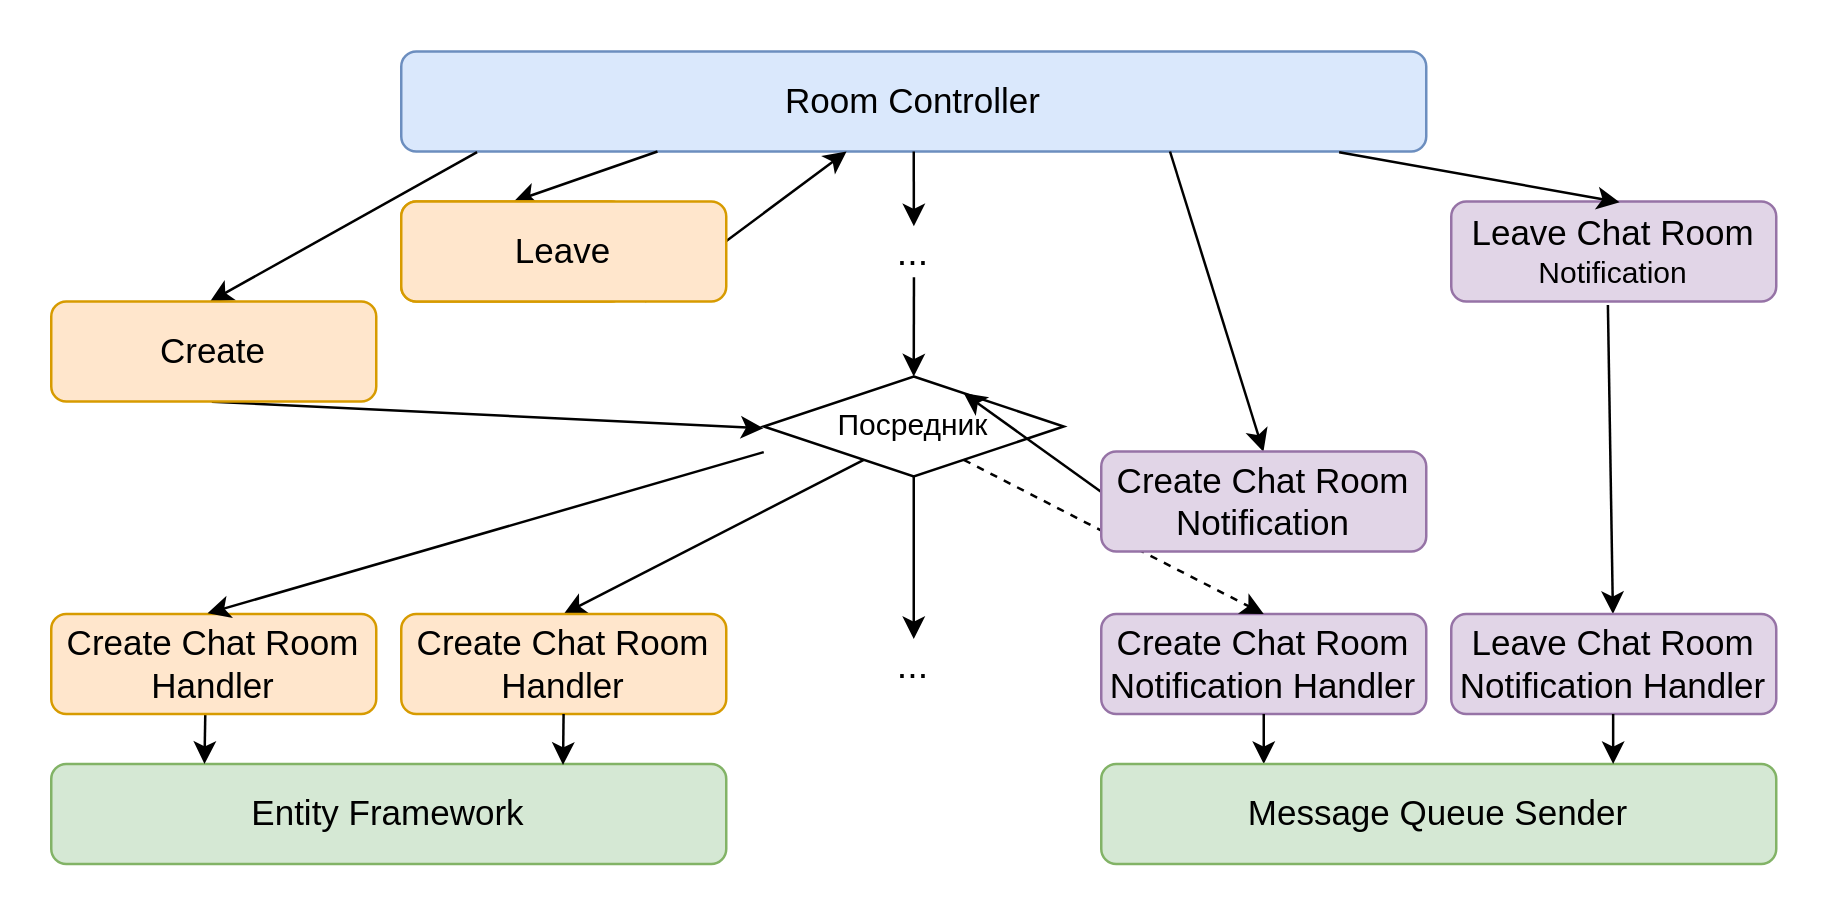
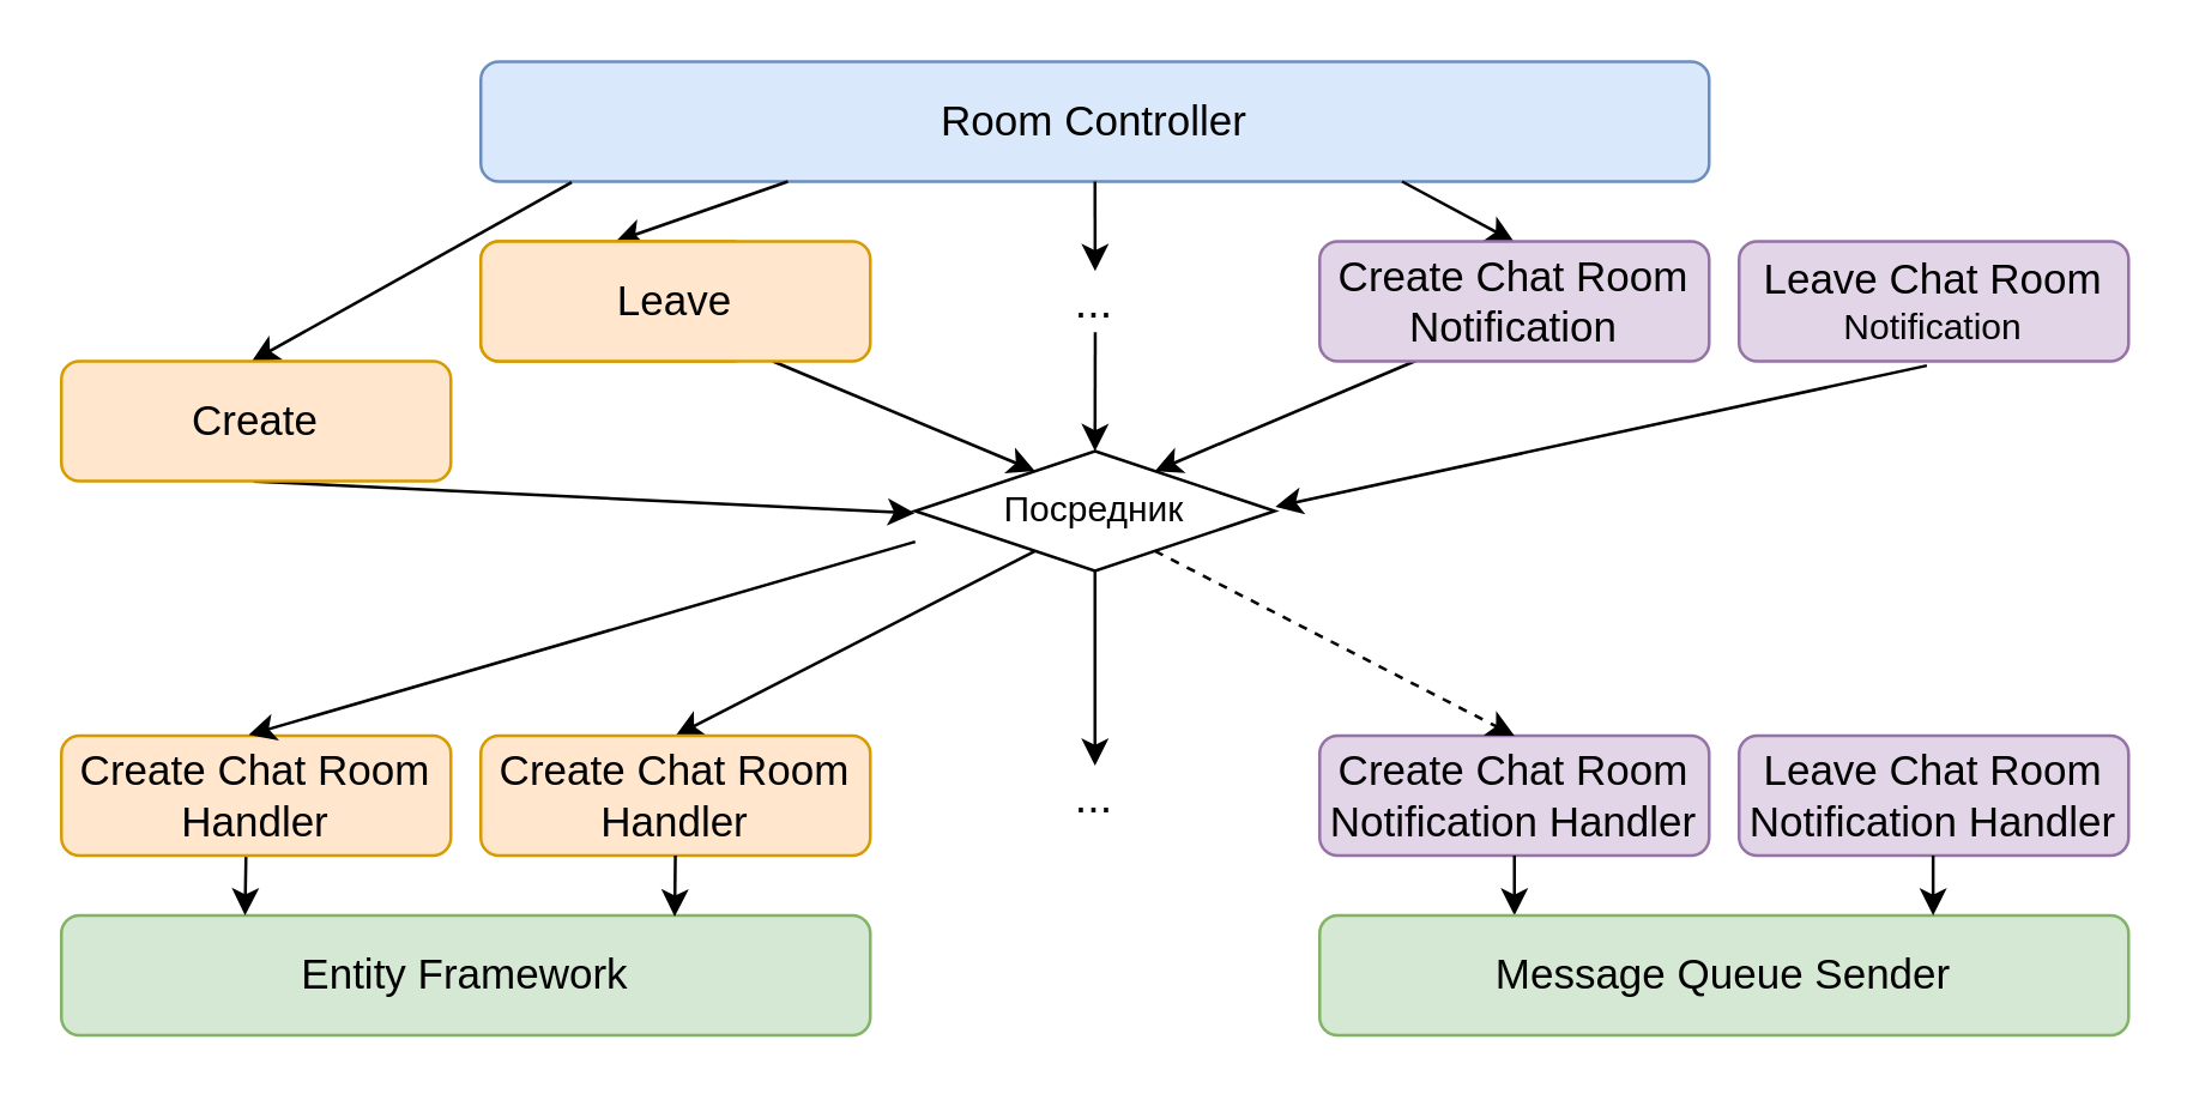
  <mxCell id="0" />
  <mxCell id="1" parent="0" />
  <mxCell id="2" value="&lt;span style=&quot;font-size: 14px&quot;&gt;Room Controller&lt;/span&gt;" style="rounded=1;whiteSpace=wrap;html=1;fillColor=#dae8fc;strokeColor=#6c8ebf;" vertex="1" parent="1"><mxGeometry x="160" y="20" width="410" height="40" as="geometry" /></mxCell>
  <mxCell id="3" value="" style="endArrow=classic;html=1;exitX=0.5;exitY=1;exitDx=0;exitDy=0;entryX=0.501;entryY=-0.003;entryDx=0;entryDy=0;entryPerimeter=0;" edge="1" parent="1" source="2" target="29"><mxGeometry width="50" height="50" relative="1" as="geometry"><mxPoint x="418.15" y="130.48" as="sourcePoint" /><mxPoint x="365" y="80" as="targetPoint" /></mxGeometry></mxCell>
  <mxCell id="4" value="" style="endArrow=classic;html=1;exitX=0.75;exitY=1;exitDx=0;exitDy=0;entryX=0.499;entryY=0.002;entryDx=0;entryDy=0;entryPerimeter=0;" edge="1" parent="1" source="2" target="27"><mxGeometry width="50" height="50" relative="1" as="geometry"><mxPoint x="315" y="70" as="sourcePoint" /><mxPoint x="505" y="80" as="targetPoint" /></mxGeometry></mxCell>
  <mxCell id="5" value="" style="endArrow=classic;html=1;exitX=0.25;exitY=1;exitDx=0;exitDy=0;entryX=0.5;entryY=0;entryDx=0;entryDy=0;" edge="1" parent="1" source="2" target="6"><mxGeometry width="50" height="50" relative="1" as="geometry"><mxPoint x="387.5" y="70" as="sourcePoint" /><mxPoint x="205" y="80" as="targetPoint" /></mxGeometry></mxCell>
  <mxCell id="6" value="&lt;span style=&quot;font-size: 14px&quot;&gt;Запрос&lt;/span&gt;" style="rounded=1;whiteSpace=wrap;html=1;fillColor=#ffe6cc;strokeColor=#d79b00;" vertex="1" parent="1"><mxGeometry x="160" y="80" width="90" height="40" as="geometry" /></mxCell>
  <mxCell id="7" style="edgeStyle=orthogonalEdgeStyle;rounded=0;orthogonalLoop=1;jettySize=auto;html=1;exitX=0.5;exitY=1;exitDx=0;exitDy=0;" edge="1" parent="1" source="8" target="17"><mxGeometry relative="1" as="geometry"><mxPoint x="365" y="220" as="targetPoint" /></mxGeometry></mxCell>
  <mxCell id="8" value="Посредник" style="rhombus;whiteSpace=wrap;html=1;" vertex="1" parent="1"><mxGeometry x="305" y="150" width="120" height="40" as="geometry" /></mxCell>
  <mxCell id="9" value="" style="endArrow=classic;html=1;exitX=0.251;exitY=0.99;exitDx=0;exitDy=0;entryX=0.75;entryY=0;entryDx=0;entryDy=0;exitPerimeter=0;" edge="1" parent="1" source="27" target="8"><mxGeometry width="50" height="50" relative="1" as="geometry"><mxPoint x="472.5" y="120" as="sourcePoint" /><mxPoint x="415" y="90" as="targetPoint" /></mxGeometry></mxCell>
- <mxCell id="10" value="" style="endArrow=classic;html=1;exitX=0.75;exitY=1;exitDx=0;exitDy=0;" edge="1" parent="1" source="11" target="2"><mxGeometry width="50" height="50" relative="1" as="geometry"><mxPoint x="242.5" y="70" as="sourcePoint" /><mxPoint x="215" y="90" as="targetPoint" /></mxGeometry></mxCell>
+ <mxCell id="10" value="" style="endArrow=classic;html=1;exitX=0.75;exitY=1;exitDx=0;exitDy=0;entryX=0.25;entryY=0;entryDx=0;entryDy=0;" edge="1" parent="1" source="11" target="8"><mxGeometry width="50" height="50" relative="1" as="geometry"><mxPoint x="242.5" y="70" as="sourcePoint" /><mxPoint x="215" y="90" as="targetPoint" /></mxGeometry></mxCell>
  <mxCell id="11" value="&lt;span style=&quot;font-size: 14px&quot;&gt;Leave&lt;/span&gt;" style="rounded=1;whiteSpace=wrap;html=1;fillColor=#ffe6cc;strokeColor=#d79b00;" vertex="1" parent="1"><mxGeometry x="160" y="80" width="130" height="40" as="geometry" /></mxCell>
  <mxCell id="12" value="" style="endArrow=classic;html=1;exitX=0.25;exitY=1;exitDx=0;exitDy=0;entryX=0.5;entryY=0;entryDx=0;entryDy=0;" edge="1" parent="1" source="8" target="13"><mxGeometry width="50" height="50" relative="1" as="geometry"><mxPoint x="232.5" y="200" as="sourcePoint" /><mxPoint x="205" y="220" as="targetPoint" /></mxGeometry></mxCell>
  <mxCell id="13" value="&lt;span style=&quot;font-size: 14px&quot;&gt;Create Chat Room Handler&lt;/span&gt;" style="rounded=1;whiteSpace=wrap;html=1;fillColor=#ffe6cc;strokeColor=#d79b00;" vertex="1" parent="1"><mxGeometry x="160" y="245" width="130" height="40" as="geometry" /></mxCell>
  <mxCell id="14" value="&lt;span style=&quot;font-size: 14px&quot;&gt;Create Chat Room Notification Handler&lt;/span&gt;" style="rounded=1;whiteSpace=wrap;html=1;fillColor=#e1d5e7;strokeColor=#9673a6;" vertex="1" parent="1"><mxGeometry x="440" y="245" width="130" height="40" as="geometry" /></mxCell>
  <mxCell id="15" value="" style="endArrow=classic;html=1;exitX=0.75;exitY=1;exitDx=0;exitDy=0;entryX=0.5;entryY=0;entryDx=0;entryDy=0;dashed=1;" edge="1" parent="1" source="8" target="14"><mxGeometry width="50" height="50" relative="1" as="geometry"><mxPoint x="377.5" y="200" as="sourcePoint" /><mxPoint x="410" y="200" as="targetPoint" /></mxGeometry></mxCell>
  <mxCell id="16" value="" style="endArrow=classic;html=1;exitX=0.502;exitY=1.015;exitDx=0;exitDy=0;entryX=0.5;entryY=0;entryDx=0;entryDy=0;exitPerimeter=0;" edge="1" parent="1" target="8" source="29"><mxGeometry width="50" height="50" relative="1" as="geometry"><mxPoint x="365" y="120" as="sourcePoint" /><mxPoint x="405" y="160" as="targetPoint" /></mxGeometry></mxCell>
  <mxCell id="17" value="&lt;font style=&quot;font-size: 15px&quot;&gt;...&lt;/font&gt;" style="text;html=1;strokeColor=none;fillColor=none;align=center;verticalAlign=middle;whiteSpace=wrap;rounded=0;" vertex="1" parent="1"><mxGeometry x="345" y="255" width="40" height="20" as="geometry" /></mxCell>
  <mxCell id="18" value="&lt;span style=&quot;font-size: 14px&quot;&gt;Leave Chat Room&lt;br&gt;&lt;/span&gt;Notification" style="rounded=1;whiteSpace=wrap;html=1;fillColor=#e1d5e7;strokeColor=#9673a6;" vertex="1" parent="1"><mxGeometry x="580" y="80" width="130" height="40" as="geometry" /></mxCell>
  <mxCell id="19" value="&lt;span style=&quot;font-size: 14px&quot;&gt;Entity Framework&lt;/span&gt;" style="rounded=1;whiteSpace=wrap;html=1;fillColor=#d5e8d4;strokeColor=#82b366;" vertex="1" parent="1"><mxGeometry x="20" y="305" width="270" height="40" as="geometry" /></mxCell>
  <mxCell id="20" value="" style="endArrow=classic;html=1;exitX=0.5;exitY=1;exitDx=0;exitDy=0;entryX=0.5;entryY=0;entryDx=0;entryDy=0;" edge="1" parent="1"><mxGeometry width="50" height="50" relative="1" as="geometry"><mxPoint x="505" y="285" as="sourcePoint" /><mxPoint x="505" y="305" as="targetPoint" /></mxGeometry></mxCell>
  <mxCell id="21" value="" style="endArrow=classic;html=1;exitX=0.474;exitY=0.992;exitDx=0;exitDy=0;exitPerimeter=0;entryX=0.227;entryY=-0.001;entryDx=0;entryDy=0;entryPerimeter=0;" edge="1" parent="1" target="19" source="30"><mxGeometry width="50" height="50" relative="1" as="geometry"><mxPoint x="225" y="285" as="sourcePoint" /><mxPoint x="82" y="300" as="targetPoint" /></mxGeometry></mxCell>
  <mxCell id="22" value="" style="endArrow=classic;html=1;exitX=0.5;exitY=1;exitDx=0;exitDy=0;entryX=0.158;entryY=0.009;entryDx=0;entryDy=0;entryPerimeter=0;" edge="1" parent="1"><mxGeometry width="50" height="50" relative="1" as="geometry"><mxPoint x="224.93" y="285" as="sourcePoint" /><mxPoint x="224.71" y="305.36" as="targetPoint" /></mxGeometry></mxCell>
- <mxCell id="23" value="" style="endArrow=classic;html=1;exitX=0.915;exitY=1.007;exitDx=0;exitDy=0;entryX=0.518;entryY=0.007;entryDx=0;entryDy=0;entryPerimeter=0;exitPerimeter=0;" edge="1" parent="1" source="2" target="18"><mxGeometry width="50" height="50" relative="1" as="geometry"><mxPoint x="477.5" y="70" as="sourcePoint" /><mxPoint x="515" y="90" as="targetPoint" /></mxGeometry></mxCell>
  <mxCell id="24" value="" style="endArrow=classic;html=1;exitX=0.074;exitY=1.007;exitDx=0;exitDy=0;exitPerimeter=0;entryX=0.489;entryY=-0.001;entryDx=0;entryDy=0;entryPerimeter=0;" edge="1" parent="1" source="2" target="28"><mxGeometry width="50" height="50" relative="1" as="geometry"><mxPoint x="272.5" y="70" as="sourcePoint" /><mxPoint x="84" y="79" as="targetPoint" /></mxGeometry></mxCell>
  <mxCell id="25" value="" style="endArrow=classic;html=1;entryX=-0.001;entryY=0.518;entryDx=0;entryDy=0;entryPerimeter=0;exitX=0.494;exitY=1.002;exitDx=0;exitDy=0;exitPerimeter=0;" edge="1" parent="1" source="28" target="8"><mxGeometry width="50" height="50" relative="1" as="geometry"><mxPoint x="84" y="122" as="sourcePoint" /><mxPoint x="345" y="160" as="targetPoint" /></mxGeometry></mxCell>
- <mxCell id="26" value="" style="endArrow=classic;html=1;exitX=0.482;exitY=1.036;exitDx=0;exitDy=0;exitPerimeter=0;" edge="1" parent="1" source="18" target="32"><mxGeometry width="50" height="50" relative="1" as="geometry"><mxPoint x="482.5" y="130" as="sourcePoint" /><mxPoint x="440" y="169" as="targetPoint" /></mxGeometry></mxCell>
- <mxCell id="27" value="&lt;span style=&quot;font-size: 14px&quot;&gt;Create Chat Room Notification&lt;/span&gt;" style="rounded=1;whiteSpace=wrap;html=1;fillColor=#e1d5e7;strokeColor=#9673a6;" vertex="1" parent="1"><mxGeometry x="440" y="180" width="130" height="40" as="geometry" /></mxCell>
+ <mxCell id="26" value="" style="endArrow=classic;html=1;exitX=0.482;exitY=1.036;exitDx=0;exitDy=0;exitPerimeter=0;entryX=1.002;entryY=0.464;entryDx=0;entryDy=0;entryPerimeter=0;" edge="1" parent="1" source="18" target="8"><mxGeometry width="50" height="50" relative="1" as="geometry"><mxPoint x="482.5" y="130" as="sourcePoint" /><mxPoint x="440" y="169" as="targetPoint" /></mxGeometry></mxCell>
+ <mxCell id="27" value="&lt;span style=&quot;font-size: 14px&quot;&gt;Create Chat Room Notification&lt;/span&gt;" style="rounded=1;whiteSpace=wrap;html=1;fillColor=#e1d5e7;strokeColor=#9673a6;" vertex="1" parent="1"><mxGeometry x="440" y="80" width="130" height="40" as="geometry" /></mxCell>
  <mxCell id="28" value="&lt;span style=&quot;font-size: 14px&quot;&gt;Create&lt;/span&gt;" style="rounded=1;whiteSpace=wrap;html=1;fillColor=#ffe6cc;strokeColor=#d79b00;" vertex="1" parent="1"><mxGeometry x="20" y="120" width="130" height="40" as="geometry" /></mxCell>
  <mxCell id="29" value="&lt;font style=&quot;font-size: 15px&quot;&gt;...&lt;/font&gt;" style="text;html=1;strokeColor=none;fillColor=none;align=center;verticalAlign=middle;whiteSpace=wrap;rounded=0;" vertex="1" parent="1"><mxGeometry x="345" y="90" width="40" height="20" as="geometry" /></mxCell>
  <mxCell id="30" value="&lt;span style=&quot;font-size: 14px&quot;&gt;Create Chat Room Handler&lt;/span&gt;" style="rounded=1;whiteSpace=wrap;html=1;fillColor=#ffe6cc;strokeColor=#d79b00;" vertex="1" parent="1"><mxGeometry x="20" y="245" width="130" height="40" as="geometry" /></mxCell>
  <mxCell id="31" value="" style="endArrow=classic;html=1;exitX=0;exitY=0.756;exitDx=0;exitDy=0;entryX=0.481;entryY=-0.007;entryDx=0;entryDy=0;entryPerimeter=0;exitPerimeter=0;" edge="1" parent="1" source="8" target="30"><mxGeometry width="50" height="50" relative="1" as="geometry"><mxPoint x="345" y="200" as="sourcePoint" /><mxPoint x="235" y="255" as="targetPoint" /></mxGeometry></mxCell>
  <mxCell id="32" value="&lt;span style=&quot;font-size: 14px&quot;&gt;Leave Chat Room Notification Handler&lt;/span&gt;" style="rounded=1;whiteSpace=wrap;html=1;fillColor=#e1d5e7;strokeColor=#9673a6;" vertex="1" parent="1"><mxGeometry x="580" y="245" width="130" height="40" as="geometry" /></mxCell>
  <mxCell id="33" value="&lt;span style=&quot;font-size: 14px&quot;&gt;Message Queue Sender&lt;/span&gt;" style="rounded=1;whiteSpace=wrap;html=1;fillColor=#d5e8d4;strokeColor=#82b366;" vertex="1" parent="1"><mxGeometry x="440" y="305" width="270" height="40" as="geometry" /></mxCell>
  <mxCell id="34" value="" style="endArrow=classic;html=1;exitX=0.5;exitY=1;exitDx=0;exitDy=0;entryX=0.5;entryY=0;entryDx=0;entryDy=0;" edge="1" parent="1"><mxGeometry width="50" height="50" relative="1" as="geometry"><mxPoint x="644.76" y="285" as="sourcePoint" /><mxPoint x="644.76" y="305" as="targetPoint" /></mxGeometry></mxCell>
